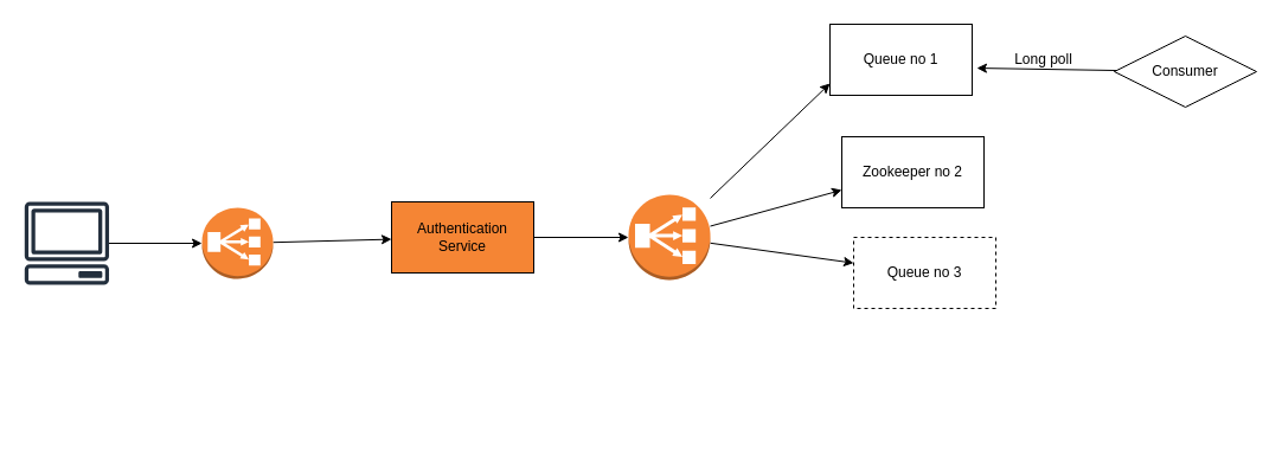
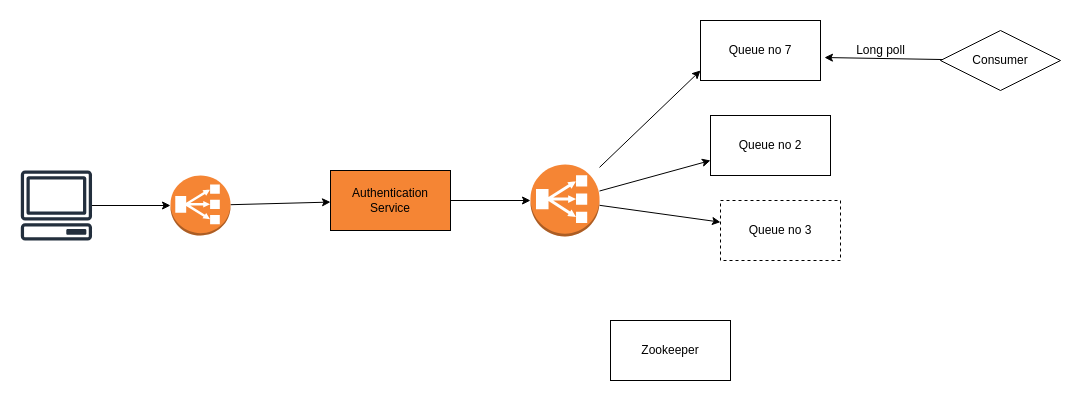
  <mxCell id="0" />
  <mxCell id="1" parent="0" />
  <mxCell id="2" style="edgeStyle=none;html=1;" edge="1" parent="1" source="3" target="5"><mxGeometry relative="1" as="geometry"><mxPoint x="140" y="205" as="targetPoint" /></mxGeometry></mxCell>
  <mxCell id="3" value="" style="sketch=0;outlineConnect=0;fontColor=#232F3E;gradientColor=none;fillColor=#232F3D;strokeColor=none;dashed=0;verticalLabelPosition=bottom;verticalAlign=top;align=center;html=1;fontSize=12;fontStyle=0;aspect=fixed;pointerEvents=1;shape=mxgraph.aws4.client;" vertex="1" parent="1"><mxGeometry x="20" y="170" width="71.84" height="70" as="geometry" /></mxCell>
  <mxCell id="4" style="edgeStyle=none;html=1;" edge="1" parent="1" source="5" target="7"><mxGeometry relative="1" as="geometry"><mxPoint x="300" y="205" as="targetPoint" /></mxGeometry></mxCell>
  <mxCell id="5" value="" style="outlineConnect=0;dashed=0;verticalLabelPosition=bottom;verticalAlign=top;align=center;html=1;shape=mxgraph.aws3.classic_load_balancer;fillColor=#F58534;gradientColor=none;" vertex="1" parent="1"><mxGeometry x="170" y="175" width="60" height="60" as="geometry" /></mxCell>
  <mxCell id="6" style="edgeStyle=none;html=1;" edge="1" parent="1" source="7" target="11"><mxGeometry relative="1" as="geometry"><mxPoint x="510" y="200" as="targetPoint" /></mxGeometry></mxCell>
  <mxCell id="7" value="Authentication Service" style="rounded=0;whiteSpace=wrap;html=1;fillColor=#f58534;" vertex="1" parent="1"><mxGeometry x="330" y="170" width="120" height="60" as="geometry" /></mxCell>
  <mxCell id="8" style="edgeStyle=none;html=1;" edge="1" parent="1" source="11"><mxGeometry relative="1" as="geometry"><mxPoint x="700" y="70" as="targetPoint" /></mxGeometry></mxCell>
  <mxCell id="9" style="edgeStyle=none;html=1;" edge="1" parent="1" source="11"><mxGeometry relative="1" as="geometry"><mxPoint x="710" y="160" as="targetPoint" /></mxGeometry></mxCell>
  <mxCell id="10" style="edgeStyle=none;html=1;" edge="1" parent="1" source="11" target="12"><mxGeometry relative="1" as="geometry"><mxPoint x="700" y="220" as="targetPoint" /></mxGeometry></mxCell>
  <mxCell id="11" value="" style="outlineConnect=0;dashed=0;verticalLabelPosition=bottom;verticalAlign=top;align=center;html=1;shape=mxgraph.aws3.classic_load_balancer;fillColor=#F58534;gradientColor=none;" vertex="1" parent="1"><mxGeometry x="530" y="164" width="69" height="72" as="geometry" /></mxCell>
  <mxCell id="12" value="Queue no 3" style="rounded=0;whiteSpace=wrap;html=1;dashed=1;" vertex="1" parent="1"><mxGeometry x="720" y="200" width="120" height="60" as="geometry" /></mxCell>
- <mxCell id="13" value="Zookeeper no 2" style="rounded=0;whiteSpace=wrap;html=1;" vertex="1" parent="1"><mxGeometry x="710" y="115" width="120" height="60" as="geometry" /></mxCell>
- <mxCell id="14" value="Queue no 1" style="rounded=0;whiteSpace=wrap;html=1;" vertex="1" parent="1"><mxGeometry x="700" y="20" width="120" height="60" as="geometry" /></mxCell>
+ <mxCell id="13" value="Queue no 2" style="rounded=0;whiteSpace=wrap;html=1;" vertex="1" parent="1"><mxGeometry x="710" y="115" width="120" height="60" as="geometry" /></mxCell>
+ <mxCell id="14" value="Queue no 7" style="rounded=0;whiteSpace=wrap;html=1;" vertex="1" parent="1"><mxGeometry x="700" y="20" width="120" height="60" as="geometry" /></mxCell>
  <mxCell id="15" style="edgeStyle=none;html=1;entryX=1.033;entryY=0.617;entryDx=0;entryDy=0;entryPerimeter=0;" edge="1" parent="1" source="16" target="14"><mxGeometry relative="1" as="geometry" /></mxCell>
  <mxCell id="16" value="Consumer" style="rhombus;whiteSpace=wrap;html=1;" vertex="1" parent="1"><mxGeometry x="940" y="30" width="120" height="60" as="geometry" /></mxCell>
  <mxCell id="17" value="Long poll" style="text;html=1;align=center;verticalAlign=middle;resizable=0;points=[];autosize=1;strokeColor=none;fillColor=none;" vertex="1" parent="1"><mxGeometry x="845" y="35" width="70" height="30" as="geometry" /></mxCell>
+ <mxCell id="18" value="Zookeeper" style="rounded=0;whiteSpace=wrap;html=1;" vertex="1" parent="1"><mxGeometry x="610" y="320" width="120" height="60" as="geometry" /></mxCell>
